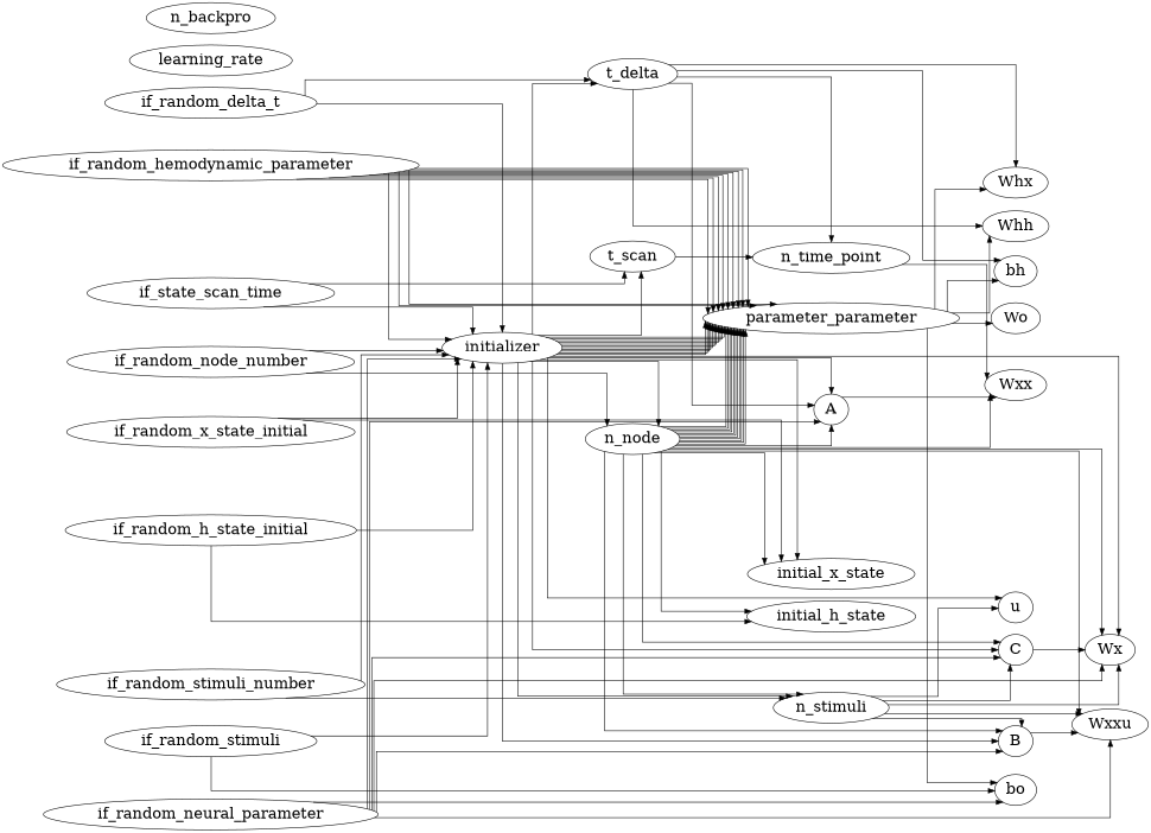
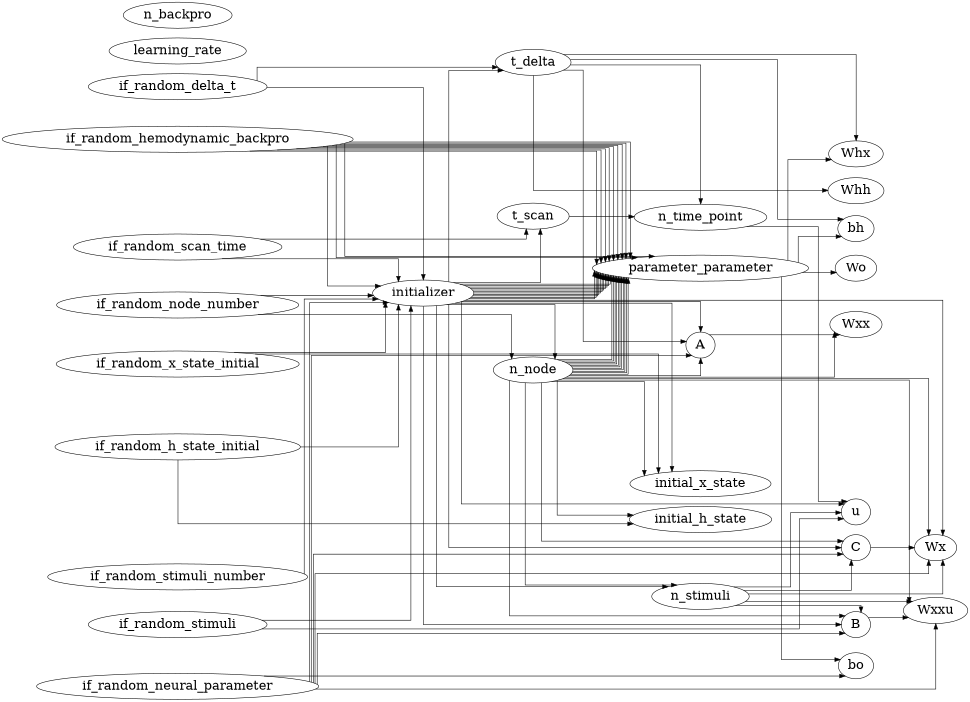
  digraph {
    rankdir=LR
    splines=ortho
    node [fontsize=24]
    if_random_neural_parameter
    Wx
    C
    A
    initializer
    B
    Wxxu
    bo
    Wxx
    n_node
    n_stimuli
    n12 [label=parameter_parameter]
    initial_x_state
    u
    t_delta
    t_scan
    initial_h_state
    Whh
    bh
    Whx
    Wo
    n_time_point
    if_random_delta_t
-   if_random_hemodynamic_parameter
+   if_random_hemodynamic_parameter [label=if_random_hemodynamic_backpro]
    if_random_node_number
    if_random_h_state_initial
-   if_random_scan_time [label=if_state_scan_time]
+   if_random_scan_time
    learning_rate
    if_random_stimuli_number
    if_random_x_state_initial
    if_random_stimuli
    n_backpro
    if_random_neural_parameter -> Wx
    if_random_neural_parameter -> C
    if_random_neural_parameter -> A
    if_random_neural_parameter -> initializer
    if_random_neural_parameter -> B
    if_random_neural_parameter -> Wxxu
    if_random_neural_parameter -> bo
    C -> Wx
    A -> Wxx
    initializer -> Wx
    initializer -> C
    initializer -> A
    initializer -> B
    initializer -> n_node
    initializer -> n_stimuli
    initializer -> n12
    initializer -> n12
    initializer -> n12
    initializer -> n12
    initializer -> n12
    initializer -> n12
    initializer -> n12
    initializer -> n12
    initializer -> n12
    initializer -> n12
    initializer -> n12
    initializer -> initial_x_state
    initializer -> u
    initializer -> t_delta
    initializer -> t_scan
    B -> Wxxu
    n_node -> Wx
    n_node -> C
    n_node -> A
    n_node -> B
    n_node -> Wxxu
    n_node -> Wxx
    n_node -> n_stimuli
    n_node -> n12
    n_node -> n12
    n_node -> n12
    n_node -> n12
    n_node -> n12
    n_node -> n12
    n_node -> n12
    n_node -> n12
    n_node -> n12
    n_node -> n12
    n_node -> n12
    n_node -> initial_x_state
    n_node -> initial_h_state
    n_stimuli -> Wx
    n_stimuli -> C
    n_stimuli -> B
    n_stimuli -> Wxxu
    n_stimuli -> u
    n12 -> bo
-   n12 -> Whh
    n12 -> bh
    n12 -> Whx
    n12 -> Wo
    t_delta -> A
    t_delta -> Whh
    t_delta -> bh
    t_delta -> Whx
    t_delta -> n_time_point
    t_scan -> n_time_point
-   n_time_point -> Wxx
+   n_time_point -> u
    if_random_delta_t -> initializer
    if_random_delta_t -> t_delta
    if_random_hemodynamic_parameter -> initializer
    if_random_hemodynamic_parameter -> n12
    if_random_hemodynamic_parameter -> n12
    if_random_hemodynamic_parameter -> n12
    if_random_hemodynamic_parameter -> n12
    if_random_hemodynamic_parameter -> n12
    if_random_hemodynamic_parameter -> n12
    if_random_hemodynamic_parameter -> n12
    if_random_hemodynamic_parameter -> n12
    if_random_hemodynamic_parameter -> n12
    if_random_hemodynamic_parameter -> n12
    if_random_hemodynamic_parameter -> n12
    if_random_node_number -> initializer
    if_random_node_number -> n_node
    if_random_h_state_initial -> initializer
    if_random_h_state_initial -> initial_h_state
    if_random_scan_time -> initializer
    if_random_scan_time -> t_scan
    if_random_stimuli_number -> initializer
-   if_random_stimuli_number -> n_stimuli
    if_random_x_state_initial -> initializer
    if_random_x_state_initial -> initial_x_state
    if_random_stimuli -> initializer
-   if_random_stimuli -> bo
+   if_random_stimuli -> u
  }
